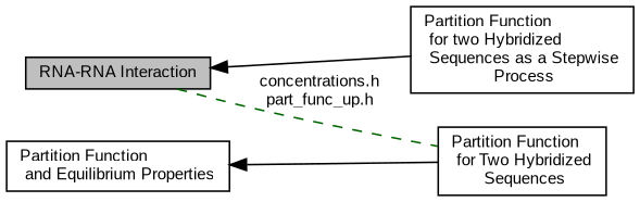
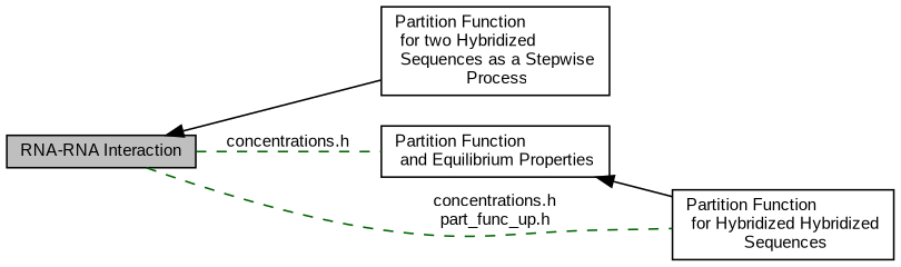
  digraph {
    fontname="Liberation Sans"
    rankdir=LR
    node [color=black fontname="Liberation Sans" fontsize=10 shape=box]
    edge [dir=back fontname="Liberation Sans" fontsize=10 labelfontname=Helvetica labelfontsize=10 shape=plaintext style=solid]
    n1 [height=0.2 label="Partition Function\l for two Hybridized\l Sequences as a Stepwise\l Process" width=0.4]
    n2 [height=0.2 label="Partition Function\l and Equilibrium Properties" width=0.4]
-   n3 [height=0.2 label="Partition Function\l for Two Hybridized\l Sequences" width=0.4]
+   n3 [height=0.2 label="Partition Function\l for Hybridized Hybridized\l Sequences" width=0.4]
    n4 [fillcolor=grey75 fontcolor=black height=0.2 label="RNA-RNA Interaction" style=filled width=0.4]
    n2 -> n3
    n4 -> n1
+   n4 -> n2 [color=darkgreen dir=none label="concentrations.h" style=dashed]
    n4 -> n3 [color=darkgreen dir=none label="concentrations.h\npart_func_up.h" style=dashed]
  }
